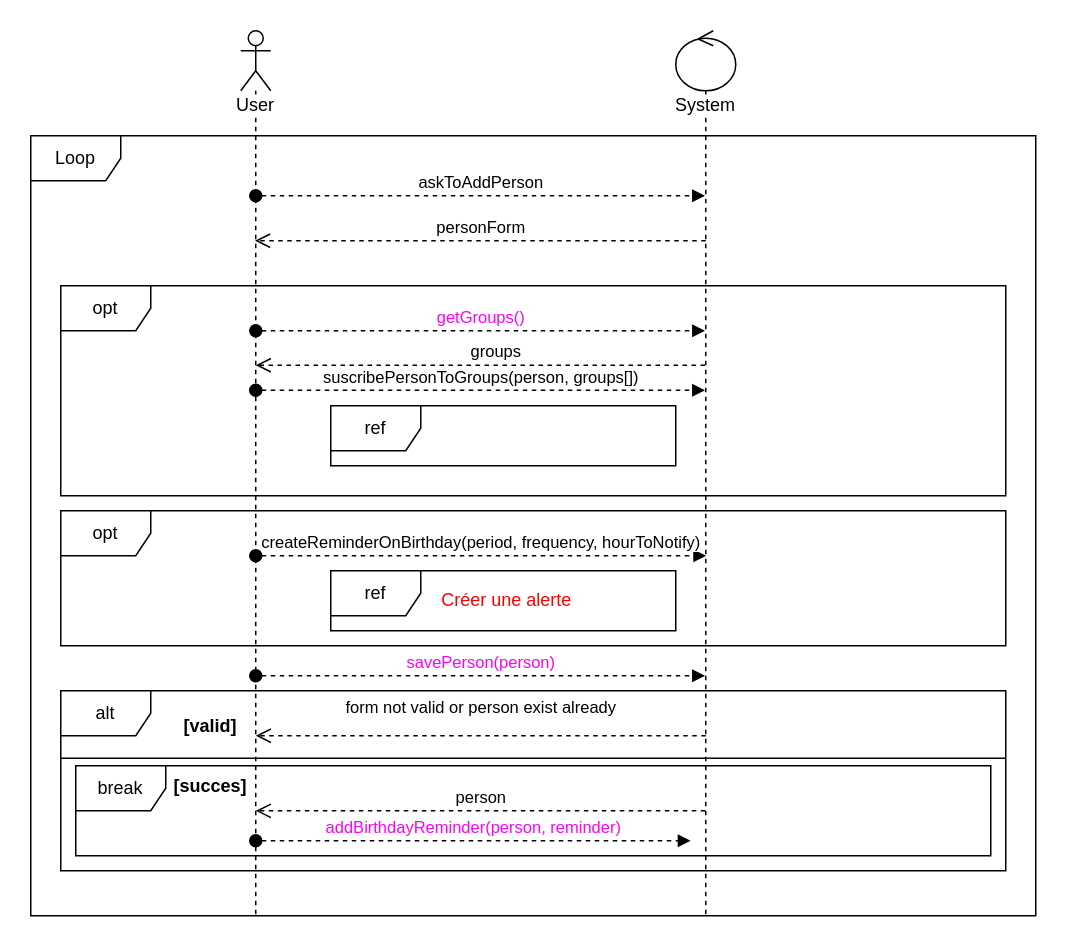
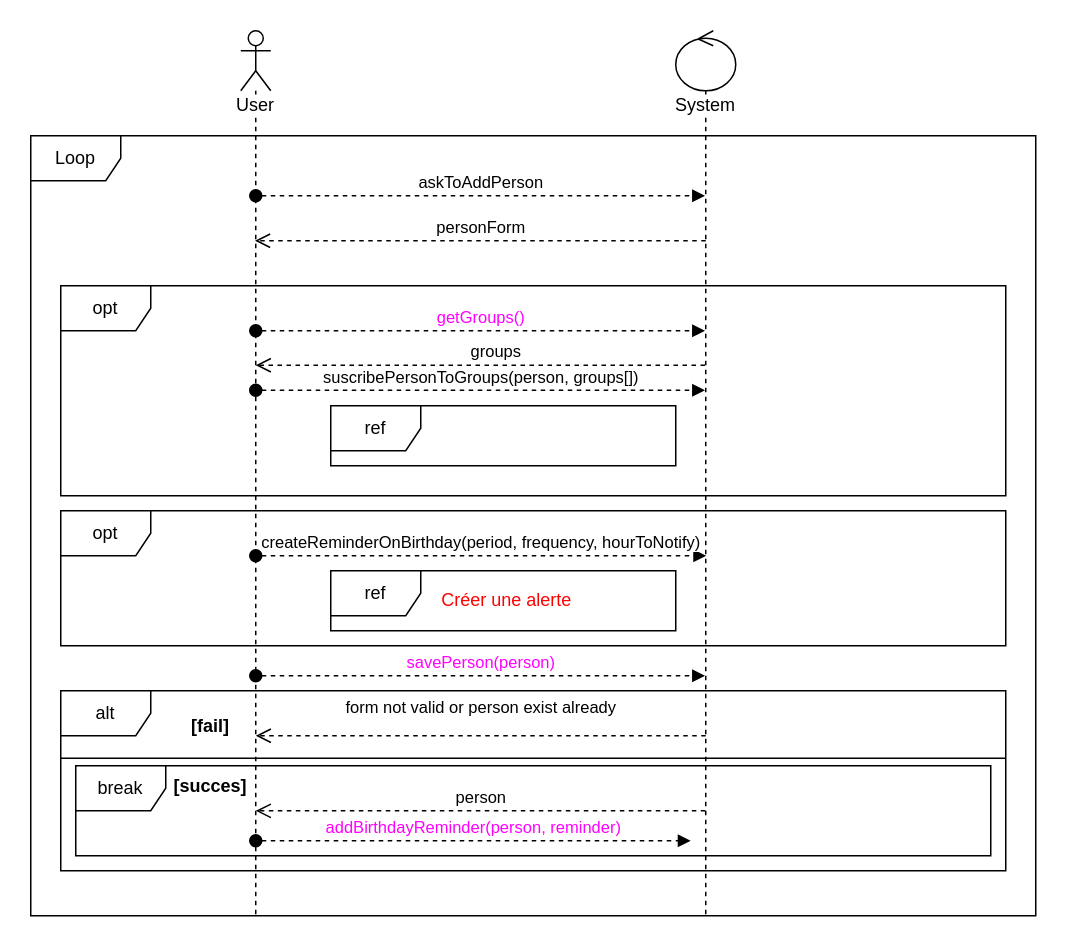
  <mxCell id="0" />
  <mxCell id="1" parent="0" />
  <mxCell id="2" value="Loop" style="shape=umlFrame;whiteSpace=wrap;html=1;" vertex="1" parent="1"><mxGeometry x="20" y="90" width="670" height="520" as="geometry" /></mxCell>
  <mxCell id="3" value="break" style="shape=umlFrame;whiteSpace=wrap;html=1;" vertex="1" parent="1"><mxGeometry x="50" y="510" width="610" height="60" as="geometry" /></mxCell>
  <mxCell id="4" value="alt" style="shape=umlFrame;whiteSpace=wrap;html=1;" vertex="1" parent="1"><mxGeometry x="40" y="460" width="630" height="120" as="geometry" /></mxCell>
  <mxCell id="5" value="User" style="shape=umlLifeline;participant=umlActor;perimeter=lifelinePerimeter;whiteSpace=wrap;html=1;container=1;collapsible=0;recursiveResize=0;verticalAlign=top;spacingTop=36;labelBackgroundColor=#ffffff;outlineConnect=0;" vertex="1" parent="1"><mxGeometry x="160" y="20" width="20" height="590" as="geometry" /></mxCell>
  <mxCell id="6" value="opt" style="shape=umlFrame;whiteSpace=wrap;html=1;" vertex="1" parent="1"><mxGeometry x="40" y="190" width="630" height="140" as="geometry" /></mxCell>
  <mxCell id="7" value="System" style="shape=umlLifeline;participant=umlControl;perimeter=lifelinePerimeter;whiteSpace=wrap;html=1;container=1;collapsible=0;recursiveResize=0;verticalAlign=top;spacingTop=36;labelBackgroundColor=#ffffff;outlineConnect=0;" vertex="1" parent="1"><mxGeometry x="450" y="20" width="40" height="590" as="geometry" /></mxCell>
  <mxCell id="8" value="getGroups()" style="html=1;verticalAlign=bottom;startArrow=oval;startFill=1;endArrow=block;startSize=8;dashed=1;fontColor=#FF00FF;" edge="1" parent="1" target="7"><mxGeometry width="60" relative="1" as="geometry"><mxPoint x="170" y="220" as="sourcePoint" /><mxPoint x="230" y="220" as="targetPoint" /></mxGeometry></mxCell>
  <mxCell id="9" value="groups" style="html=1;verticalAlign=bottom;endArrow=open;dashed=1;endSize=8;" edge="1" parent="1" source="7"><mxGeometry x="-0.067" relative="1" as="geometry"><mxPoint x="470" y="239.71" as="sourcePoint" /><mxPoint x="170" y="243" as="targetPoint" /><mxPoint as="offset" /></mxGeometry></mxCell>
  <mxCell id="10" value="opt" style="shape=umlFrame;whiteSpace=wrap;html=1;" vertex="1" parent="1"><mxGeometry x="40" y="340" width="630" height="90" as="geometry" /></mxCell>
  <mxCell id="11" value="form not valid or person exist already" style="html=1;verticalAlign=bottom;endArrow=open;dashed=1;endSize=8;" edge="1" parent="1"><mxGeometry y="-10" relative="1" as="geometry"><mxPoint x="470" y="490" as="sourcePoint" /><mxPoint x="170" y="490" as="targetPoint" /><mxPoint as="offset" /></mxGeometry></mxCell>
- <mxCell id="12" value="[valid]" style="text;align=center;fontStyle=1;verticalAlign=middle;spacingLeft=3;spacingRight=3;strokeColor=none;rotatable=0;points=[[0,0.5],[1,0.5]];portConstraint=eastwest;" vertex="1" parent="1"><mxGeometry x="100" y="470" width="80" height="26" as="geometry" /></mxCell>
+ <mxCell id="12" value="[fail]" style="text;align=center;fontStyle=1;verticalAlign=middle;spacingLeft=3;spacingRight=3;strokeColor=none;rotatable=0;points=[[0,0.5],[1,0.5]];portConstraint=eastwest;" vertex="1" parent="1"><mxGeometry x="100" y="470" width="80" height="26" as="geometry" /></mxCell>
  <mxCell id="13" value="" style="line;strokeWidth=1;fillColor=none;align=left;verticalAlign=middle;spacingTop=-1;spacingLeft=3;spacingRight=3;rotatable=0;labelPosition=right;points=[];portConstraint=eastwest;" vertex="1" parent="1"><mxGeometry x="40" y="501" width="630" height="8" as="geometry" /></mxCell>
  <mxCell id="14" value="[succes]" style="text;align=center;fontStyle=1;verticalAlign=middle;spacingLeft=3;spacingRight=3;strokeColor=none;rotatable=0;points=[[0,0.5],[1,0.5]];portConstraint=eastwest;" vertex="1" parent="1"><mxGeometry x="100" y="510" width="80" height="26" as="geometry" /></mxCell>
  <mxCell id="15" value="person" style="html=1;verticalAlign=bottom;endArrow=open;dashed=1;endSize=8;entryX=0.194;entryY=0.385;entryDx=0;entryDy=0;entryPerimeter=0;" edge="1" parent="1"><mxGeometry relative="1" as="geometry"><mxPoint x="469.72" y="540" as="sourcePoint" /><mxPoint x="170" y="540.05" as="targetPoint" /></mxGeometry></mxCell>
  <mxCell id="16" value="addBirthdayReminder(person, reminder)" style="html=1;verticalAlign=bottom;startArrow=oval;startFill=1;endArrow=block;startSize=8;dashed=1;entryX=0.672;entryY=0.833;entryDx=0;entryDy=0;entryPerimeter=0;fontColor=#FF00FF;" edge="1" parent="1" target="3"><mxGeometry width="60" relative="1" as="geometry"><mxPoint x="170" y="560" as="sourcePoint" /><mxPoint x="230" y="560" as="targetPoint" /></mxGeometry></mxCell>
  <mxCell id="17" value="" style="group;fontColor=#33FF33;" vertex="1" connectable="0" parent="1"><mxGeometry x="220" y="270" width="230" height="40" as="geometry" /></mxCell>
  <mxCell id="18" value="&lt;font color=&quot;#000000&quot;&gt;ref&lt;/font&gt;" style="shape=umlFrame;whiteSpace=wrap;html=1;fontColor=#FF00FF;" vertex="1" parent="17"><mxGeometry width="230" height="40" as="geometry" /></mxCell>
  <mxCell id="19" value="&lt;font color=&quot;#000000&quot;&gt;ref&lt;/font&gt;" style="shape=umlFrame;whiteSpace=wrap;html=1;fontColor=#FF00FF;" vertex="1" parent="1"><mxGeometry x="220" y="380" width="230" height="40" as="geometry" /></mxCell>
  <mxCell id="20" value="&lt;font color=&quot;#ff0000&quot;&gt;Créer une alerte&lt;/font&gt;" style="text;html=1;strokeColor=none;fillColor=none;align=center;verticalAlign=middle;whiteSpace=wrap;rounded=0;fontColor=#FF00FF;" vertex="1" parent="1"><mxGeometry x="270" y="390" width="135" height="20" as="geometry" /></mxCell>
  <mxCell id="21" style="edgeStyle=orthogonalEdgeStyle;rounded=0;orthogonalLoop=1;jettySize=auto;html=1;exitX=0.5;exitY=1;exitDx=0;exitDy=0;dashed=1;endArrow=none;endFill=0;fontColor=#33FF33;" edge="1" parent="1" source="20" target="20"><mxGeometry relative="1" as="geometry" /></mxCell>
  <mxCell id="22" value="&lt;div style=&quot;text-align: left&quot;&gt;&lt;font color=&quot;#000000&quot;&gt;askToAddPerson&lt;/font&gt;&lt;/div&gt;" style="html=1;verticalAlign=bottom;startArrow=oval;startFill=1;endArrow=block;startSize=8;dashed=1;fontColor=#33FF33;" edge="1" parent="1" target="7"><mxGeometry width="60" relative="1" as="geometry"><mxPoint x="170" y="130" as="sourcePoint" /><mxPoint x="230" y="130" as="targetPoint" /></mxGeometry></mxCell>
  <mxCell id="23" value="&lt;span style=&quot;color: rgb(0 , 0 , 0) ; text-align: left&quot;&gt;suscribePersonToGroups(person, groups[])&lt;/span&gt;" style="html=1;verticalAlign=bottom;startArrow=oval;startFill=1;endArrow=block;startSize=8;dashed=1;fontColor=#33FF33;" edge="1" parent="1" target="7"><mxGeometry width="60" relative="1" as="geometry"><mxPoint x="170" y="259.66" as="sourcePoint" /><mxPoint x="230" y="259.66" as="targetPoint" /></mxGeometry></mxCell>
  <mxCell id="24" value="&lt;span style=&quot;color: rgb(0 , 0 , 0) ; text-align: left&quot;&gt;createReminderOnBirthday(period, frequency, hourToNotify)&lt;/span&gt;" style="html=1;verticalAlign=bottom;startArrow=oval;startFill=1;endArrow=block;startSize=8;dashed=1;fontColor=#33FF33;entryX=0.683;entryY=0.333;entryDx=0;entryDy=0;entryPerimeter=0;" edge="1" parent="1" target="10"><mxGeometry width="60" relative="1" as="geometry"><mxPoint x="170" y="370" as="sourcePoint" /><mxPoint x="230" y="370" as="targetPoint" /></mxGeometry></mxCell>
  <mxCell id="25" value="savePerson(person)" style="html=1;verticalAlign=bottom;startArrow=oval;startFill=1;endArrow=block;startSize=8;dashed=1;fontColor=#FF00FF;" edge="1" parent="1"><mxGeometry width="60" relative="1" as="geometry"><mxPoint x="170" y="450" as="sourcePoint" /><mxPoint x="469.5" y="450" as="targetPoint" /></mxGeometry></mxCell>
  <mxCell id="26" value="personForm" style="html=1;verticalAlign=bottom;endArrow=open;dashed=1;endSize=8;" edge="1" parent="1" target="5"><mxGeometry relative="1" as="geometry"><mxPoint x="470" y="160" as="sourcePoint" /><mxPoint x="390" y="160" as="targetPoint" /></mxGeometry></mxCell>
